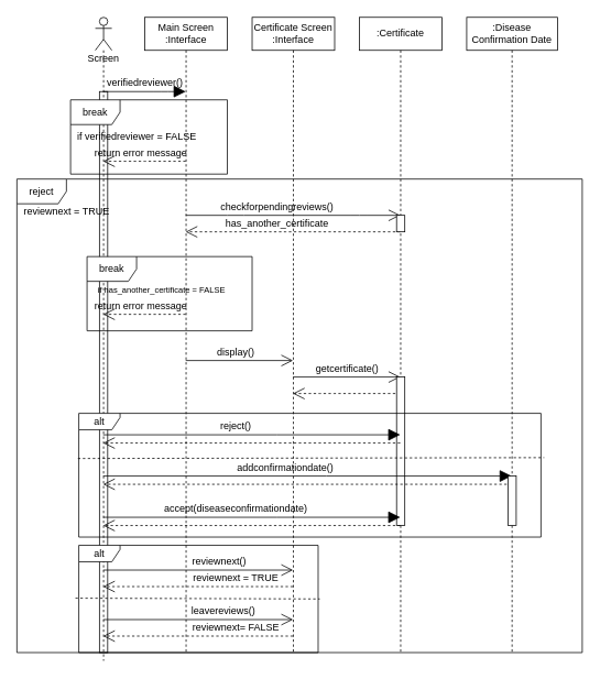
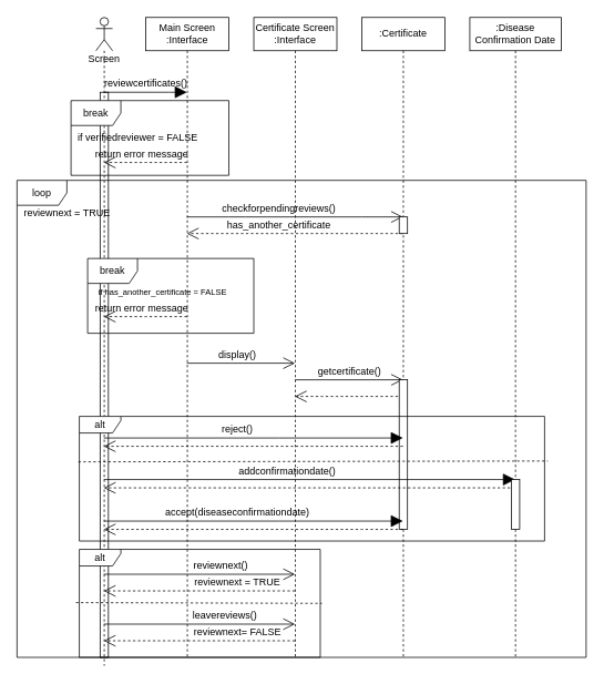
  <mxCell id="0" />
  <mxCell id="1" parent="0" />
  <mxCell id="2" value="" style="html=1;points=[];perimeter=orthogonalPerimeter;" vertex="1" parent="1"><mxGeometry x="120" y="110" width="10" height="680" as="geometry" /></mxCell>
  <mxCell id="3" value="Screen" style="shape=umlLifeline;participant=umlActor;perimeter=lifelinePerimeter;whiteSpace=wrap;html=1;container=1;collapsible=0;recursiveResize=0;verticalAlign=top;spacingTop=36;outlineConnect=0;" vertex="1" parent="1"><mxGeometry x="115" y="20" width="20" height="780" as="geometry" /></mxCell>
  <mxCell id="4" value="Main Screen :Interface" style="shape=umlLifeline;perimeter=lifelinePerimeter;whiteSpace=wrap;html=1;container=1;collapsible=0;recursiveResize=0;outlineConnect=0;" vertex="1" parent="1"><mxGeometry x="175" y="20" width="100" height="770" as="geometry" /></mxCell>
  <mxCell id="5" value="Certificate Screen :Interface" style="shape=umlLifeline;perimeter=lifelinePerimeter;whiteSpace=wrap;html=1;container=1;collapsible=0;recursiveResize=0;outlineConnect=0;" vertex="1" parent="1"><mxGeometry x="305" y="20" width="100" height="770" as="geometry" /></mxCell>
  <mxCell id="6" value=":Certificate" style="shape=umlLifeline;perimeter=lifelinePerimeter;whiteSpace=wrap;html=1;container=1;collapsible=0;recursiveResize=0;outlineConnect=0;" vertex="1" parent="1"><mxGeometry x="435" y="20" width="100" height="770" as="geometry" /></mxCell>
  <mxCell id="7" value=":Disease Confirmation Date" style="shape=umlLifeline;perimeter=lifelinePerimeter;whiteSpace=wrap;html=1;container=1;collapsible=0;recursiveResize=0;outlineConnect=0;" vertex="1" parent="1"><mxGeometry x="565" y="20" width="110" height="770" as="geometry" /></mxCell>
  <mxCell id="8" value="" style="endArrow=block;endFill=1;endSize=12;html=1;" edge="1" parent="1" source="3" target="4"><mxGeometry width="160" relative="1" as="geometry"><mxPoint x="415" y="190" as="sourcePoint" /><mxPoint x="575" y="190" as="targetPoint" /><Array as="points"><mxPoint x="195" y="110" /></Array></mxGeometry></mxCell>
- <mxCell id="9" value="verifiedreviewer()" style="text;html=1;align=center;verticalAlign=middle;resizable=0;points=[];autosize=1;strokeColor=none;" vertex="1" parent="1"><mxGeometry x="115" y="90" width="120" height="20" as="geometry" /></mxCell>
+ <mxCell id="9" value="reviewcertificates()" style="text;html=1;align=center;verticalAlign=middle;resizable=0;points=[];autosize=1;strokeColor=none;" vertex="1" parent="1"><mxGeometry x="115" y="90" width="120" height="20" as="geometry" /></mxCell>
  <mxCell id="10" value="" style="endArrow=open;endFill=1;endSize=12;html=1;dashed=1;" edge="1" parent="1"><mxGeometry width="160" relative="1" as="geometry"><mxPoint x="224.5" y="194.5" as="sourcePoint" /><mxPoint x="124.5" y="194.5" as="targetPoint" /><Array as="points"><mxPoint x="175" y="194.5" /></Array></mxGeometry></mxCell>
  <mxCell id="11" value="return error message" style="text;html=1;align=center;verticalAlign=middle;resizable=0;points=[];autosize=1;strokeColor=none;" vertex="1" parent="1"><mxGeometry x="105" y="174.5" width="130" height="20" as="geometry" /></mxCell>
  <mxCell id="12" value="" style="endArrow=open;endFill=1;endSize=12;html=1;" edge="1" parent="1"><mxGeometry width="160" relative="1" as="geometry"><mxPoint x="224.5" y="260" as="sourcePoint" /><mxPoint x="484.5" y="260" as="targetPoint" /><Array as="points"><mxPoint x="285" y="260" /><mxPoint x="435" y="260" /></Array></mxGeometry></mxCell>
  <mxCell id="13" value="checkforpendingreviews()" style="text;html=1;align=center;verticalAlign=middle;resizable=0;points=[];autosize=1;strokeColor=none;" vertex="1" parent="1"><mxGeometry x="255" y="240" width="160" height="20" as="geometry" /></mxCell>
  <mxCell id="14" value="" style="endArrow=open;endFill=1;endSize=12;html=1;dashed=1;" edge="1" parent="1"><mxGeometry width="160" relative="1" as="geometry"><mxPoint x="484.5" y="280" as="sourcePoint" /><mxPoint x="224.5" y="280" as="targetPoint" /><Array as="points"><mxPoint x="355" y="280" /></Array></mxGeometry></mxCell>
  <mxCell id="15" value="" style="endArrow=open;endFill=1;endSize=12;html=1;dashed=1;" edge="1" parent="1"><mxGeometry width="160" relative="1" as="geometry"><mxPoint x="224.5" y="380" as="sourcePoint" /><mxPoint x="124.5" y="380" as="targetPoint" /><Array as="points"><mxPoint x="185" y="380" /></Array></mxGeometry></mxCell>
  <mxCell id="16" value="return error message" style="text;html=1;align=center;verticalAlign=middle;resizable=0;points=[];autosize=1;strokeColor=none;" vertex="1" parent="1"><mxGeometry x="105" y="360" width="130" height="20" as="geometry" /></mxCell>
  <mxCell id="17" value="" style="endArrow=open;endFill=1;endSize=12;html=1;" edge="1" parent="1"><mxGeometry width="160" relative="1" as="geometry"><mxPoint x="224.5" y="436" as="sourcePoint" /><mxPoint x="354.5" y="436" as="targetPoint" /><Array as="points"><mxPoint x="295" y="436" /></Array></mxGeometry></mxCell>
  <mxCell id="18" value="display()" style="text;html=1;align=center;verticalAlign=middle;resizable=0;points=[];autosize=1;strokeColor=none;" vertex="1" parent="1"><mxGeometry x="255" y="416" width="60" height="20" as="geometry" /></mxCell>
  <mxCell id="19" value="" style="endArrow=open;endFill=1;endSize=12;html=1;" edge="1" parent="1"><mxGeometry width="160" relative="1" as="geometry"><mxPoint x="354.5" y="456" as="sourcePoint" /><mxPoint x="484.5" y="456" as="targetPoint" /><Array as="points"><mxPoint x="415" y="456" /></Array></mxGeometry></mxCell>
  <mxCell id="20" value="getcertificate()" style="text;html=1;align=center;verticalAlign=middle;resizable=0;points=[];autosize=1;strokeColor=none;" vertex="1" parent="1"><mxGeometry x="375" y="436" width="90" height="20" as="geometry" /></mxCell>
  <mxCell id="21" value="" style="endArrow=open;endFill=1;endSize=12;html=1;dashed=1;" edge="1" parent="1"><mxGeometry width="160" relative="1" as="geometry"><mxPoint x="484.5" y="476" as="sourcePoint" /><mxPoint x="354.5" y="476" as="targetPoint" /><Array as="points"><mxPoint x="435" y="476" /><mxPoint x="395" y="476" /></Array></mxGeometry></mxCell>
  <mxCell id="22" value="" style="html=1;points=[];perimeter=orthogonalPerimeter;" vertex="1" parent="1"><mxGeometry x="480" y="260" width="10" height="20" as="geometry" /></mxCell>
  <mxCell id="23" value="" style="html=1;points=[];perimeter=orthogonalPerimeter;" vertex="1" parent="1"><mxGeometry x="480" y="456" width="10" height="180" as="geometry" /></mxCell>
  <mxCell id="24" value="" style="endArrow=block;endFill=1;endSize=12;html=1;" edge="1" parent="1"><mxGeometry width="160" relative="1" as="geometry"><mxPoint x="124.5" y="526" as="sourcePoint" /><mxPoint x="484.5" y="526" as="targetPoint" /><Array as="points"><mxPoint x="345" y="526" /></Array></mxGeometry></mxCell>
  <mxCell id="25" value="reject()" style="text;html=1;align=center;verticalAlign=middle;resizable=0;points=[];autosize=1;strokeColor=none;" vertex="1" parent="1"><mxGeometry x="260" y="506" width="50" height="20" as="geometry" /></mxCell>
  <mxCell id="26" value="" style="endArrow=block;endFill=1;endSize=12;html=1;" edge="1" parent="1"><mxGeometry width="160" relative="1" as="geometry"><mxPoint x="124.5" y="576" as="sourcePoint" /><mxPoint x="619.5" y="576" as="targetPoint" /><Array as="points"><mxPoint x="395" y="576" /></Array></mxGeometry></mxCell>
  <mxCell id="27" value="addconfirmationdate()" style="text;html=1;align=center;verticalAlign=middle;resizable=0;points=[];autosize=1;strokeColor=none;" vertex="1" parent="1"><mxGeometry x="275" y="556" width="140" height="20" as="geometry" /></mxCell>
  <mxCell id="28" value="" style="endArrow=open;endFill=1;endSize=12;html=1;dashed=1;" edge="1" parent="1"><mxGeometry width="160" relative="1" as="geometry"><mxPoint x="484.5" y="536" as="sourcePoint" /><mxPoint x="124.5" y="536" as="targetPoint" /></mxGeometry></mxCell>
  <mxCell id="29" value="" style="endArrow=open;endFill=1;endSize=12;html=1;dashed=1;" edge="1" parent="1"><mxGeometry width="160" relative="1" as="geometry"><mxPoint x="619.5" y="586" as="sourcePoint" /><mxPoint x="124.5" y="586" as="targetPoint" /><Array as="points"><mxPoint x="565" y="586" /></Array></mxGeometry></mxCell>
  <mxCell id="30" value="" style="endArrow=block;endFill=1;endSize=12;html=1;" edge="1" parent="1"><mxGeometry width="160" relative="1" as="geometry"><mxPoint x="124.5" y="626" as="sourcePoint" /><mxPoint x="484.5" y="626" as="targetPoint" /><Array as="points"><mxPoint x="345" y="626" /></Array></mxGeometry></mxCell>
  <mxCell id="31" value="accept(diseaseconfirmationdate)" style="text;html=1;align=center;verticalAlign=middle;resizable=0;points=[];autosize=1;strokeColor=none;" vertex="1" parent="1"><mxGeometry x="185" y="606" width="200" height="20" as="geometry" /></mxCell>
  <mxCell id="32" value="" style="html=1;points=[];perimeter=orthogonalPerimeter;" vertex="1" parent="1"><mxGeometry x="615" y="576" width="10" height="60" as="geometry" /></mxCell>
  <mxCell id="33" value="" style="endArrow=open;endFill=1;endSize=12;html=1;dashed=1;" edge="1" parent="1"><mxGeometry width="160" relative="1" as="geometry"><mxPoint x="484.5" y="636" as="sourcePoint" /><mxPoint x="124.5" y="636" as="targetPoint" /><Array as="points"><mxPoint x="425" y="636" /></Array></mxGeometry></mxCell>
  <mxCell id="34" value="has_another_certificate" style="text;html=1;align=center;verticalAlign=middle;resizable=0;points=[];autosize=1;strokeColor=none;" vertex="1" parent="1"><mxGeometry x="265" y="260" width="140" height="20" as="geometry" /></mxCell>
  <mxCell id="35" value="" style="endArrow=open;endFill=1;endSize=12;html=1;" edge="1" parent="1"><mxGeometry width="160" relative="1" as="geometry"><mxPoint x="124.5" y="690" as="sourcePoint" /><mxPoint x="354.5" y="690" as="targetPoint" /><Array as="points"><mxPoint x="315" y="690" /></Array></mxGeometry></mxCell>
  <mxCell id="36" value="reviewnext()" style="text;html=1;align=center;verticalAlign=middle;resizable=0;points=[];autosize=1;strokeColor=none;" vertex="1" parent="1"><mxGeometry x="225" y="670" width="80" height="20" as="geometry" /></mxCell>
  <mxCell id="37" value="" style="endArrow=open;endFill=1;endSize=12;html=1;dashed=1;" edge="1" parent="1"><mxGeometry width="160" relative="1" as="geometry"><mxPoint x="354.5" y="710" as="sourcePoint" /><mxPoint x="124.5" y="710" as="targetPoint" /><Array as="points"><mxPoint x="295" y="710" /></Array></mxGeometry></mxCell>
  <mxCell id="38" value="reviewnext = TRUE" style="text;html=1;align=center;verticalAlign=middle;resizable=0;points=[];autosize=1;strokeColor=none;" vertex="1" parent="1"><mxGeometry x="225" y="690" width="120" height="20" as="geometry" /></mxCell>
  <mxCell id="39" value="" style="endArrow=open;endFill=1;endSize=12;html=1;" edge="1" parent="1"><mxGeometry width="160" relative="1" as="geometry"><mxPoint x="124.5" y="750" as="sourcePoint" /><mxPoint x="354.5" y="750" as="targetPoint" /><Array as="points"><mxPoint x="315" y="750" /></Array></mxGeometry></mxCell>
  <mxCell id="40" value="leavereviews()" style="text;html=1;align=center;verticalAlign=middle;resizable=0;points=[];autosize=1;strokeColor=none;" vertex="1" parent="1"><mxGeometry x="225" y="730" width="90" height="20" as="geometry" /></mxCell>
  <mxCell id="41" value="reviewnext= FALSE" style="text;html=1;align=center;verticalAlign=middle;resizable=0;points=[];autosize=1;strokeColor=none;" vertex="1" parent="1"><mxGeometry x="225" y="750" width="120" height="20" as="geometry" /></mxCell>
  <mxCell id="42" value="" style="endArrow=open;endFill=1;endSize=12;html=1;dashed=1;" edge="1" parent="1"><mxGeometry width="160" relative="1" as="geometry"><mxPoint x="354.5" y="770" as="sourcePoint" /><mxPoint x="124.5" y="770" as="targetPoint" /><Array as="points"><mxPoint x="315" y="770" /></Array></mxGeometry></mxCell>
  <mxCell id="43" value="alt" style="shape=umlFrame;whiteSpace=wrap;html=1;width=50;height=20;" vertex="1" parent="1"><mxGeometry x="95" y="660" width="290" height="130" as="geometry" /></mxCell>
  <mxCell id="44" value="" style="endArrow=none;dashed=1;html=1;exitX=-0.014;exitY=0.493;exitDx=0;exitDy=0;exitPerimeter=0;entryX=1.007;entryY=0.5;entryDx=0;entryDy=0;entryPerimeter=0;" edge="1" parent="1" source="43" target="43"><mxGeometry width="50" height="50" relative="1" as="geometry"><mxPoint x="445" y="670" as="sourcePoint" /><mxPoint x="495" y="620" as="targetPoint" /></mxGeometry></mxCell>
  <mxCell id="45" value="alt" style="shape=umlFrame;whiteSpace=wrap;html=1;width=50;height=20;" vertex="1" parent="1"><mxGeometry x="95" y="500" width="560" height="150" as="geometry" /></mxCell>
  <mxCell id="46" value="break" style="shape=umlFrame;whiteSpace=wrap;html=1;" vertex="1" parent="1"><mxGeometry x="105" y="310" width="200" height="90" as="geometry" /></mxCell>
  <mxCell id="47" value="&lt;font style=&quot;font-size: 10px&quot;&gt;if has_another_certificate = FALSE&lt;/font&gt;" style="text;html=1;align=center;verticalAlign=middle;resizable=0;points=[];autosize=1;strokeColor=none;" vertex="1" parent="1"><mxGeometry x="105" y="340" width="180" height="20" as="geometry" /></mxCell>
  <mxCell id="48" value="if verifiedreviewer = FALSE" style="text;html=1;align=center;verticalAlign=middle;resizable=0;points=[];autosize=1;strokeColor=none;" vertex="1" parent="1"><mxGeometry x="85" y="154.5" width="160" height="20" as="geometry" /></mxCell>
  <mxCell id="49" value="" style="endArrow=none;dashed=1;html=1;exitX=-0.002;exitY=0.365;exitDx=0;exitDy=0;exitPerimeter=0;entryX=1.007;entryY=0.358;entryDx=0;entryDy=0;entryPerimeter=0;" edge="1" parent="1" source="45" target="45"><mxGeometry width="50" height="50" relative="1" as="geometry"><mxPoint x="505" y="490" as="sourcePoint" /><mxPoint x="555" y="440" as="targetPoint" /></mxGeometry></mxCell>
- <mxCell id="50" value="reject" style="shape=umlFrame;whiteSpace=wrap;html=1;" vertex="1" parent="1"><mxGeometry x="20" y="216" width="685" height="574" as="geometry" /></mxCell>
+ <mxCell id="50" value="loop" style="shape=umlFrame;whiteSpace=wrap;html=1;" vertex="1" parent="1"><mxGeometry x="20" y="216" width="685" height="574" as="geometry" /></mxCell>
  <mxCell id="51" value="reviewnext = TRUE" style="text;html=1;align=center;verticalAlign=middle;resizable=0;points=[];autosize=1;strokeColor=none;" vertex="1" parent="1"><mxGeometry x="20" y="246" width="120" height="20" as="geometry" /></mxCell>
  <mxCell id="52" value="break" style="shape=umlFrame;whiteSpace=wrap;html=1;" vertex="1" parent="1"><mxGeometry x="85" y="120" width="190" height="90" as="geometry" /></mxCell>
